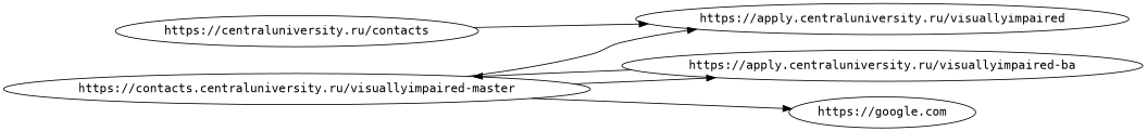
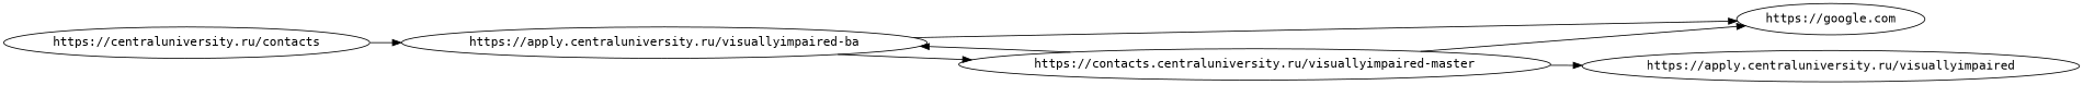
  strict digraph {
    fontname="DejaVu Sans Mono"
    rankdir=LR
    node [fontname="DejaVu Sans Mono" weight=0]
    edge [fontname="DejaVu Sans Mono" weight=0]
    "https://centraluniversity.ru/contacts"
    "https://apply.centraluniversity.ru/visuallyimpaired-ba"
    n3 [label="https://contacts.centraluniversity.ru/visuallyimpaired-master"]
    "https://google.com"
    "https://apply.centraluniversity.ru/visuallyimpaired"
-   "https://centraluniversity.ru/contacts" -> "https://apply.centraluniversity.ru/visuallyimpaired"
+   "https://centraluniversity.ru/contacts" -> "https://apply.centraluniversity.ru/visuallyimpaired-ba"
    "https://apply.centraluniversity.ru/visuallyimpaired-ba" -> n3
+   "https://apply.centraluniversity.ru/visuallyimpaired-ba" -> "https://google.com"
    n3 -> "https://apply.centraluniversity.ru/visuallyimpaired-ba"
    n3 -> "https://google.com"
    n3 -> "https://apply.centraluniversity.ru/visuallyimpaired"
  }
